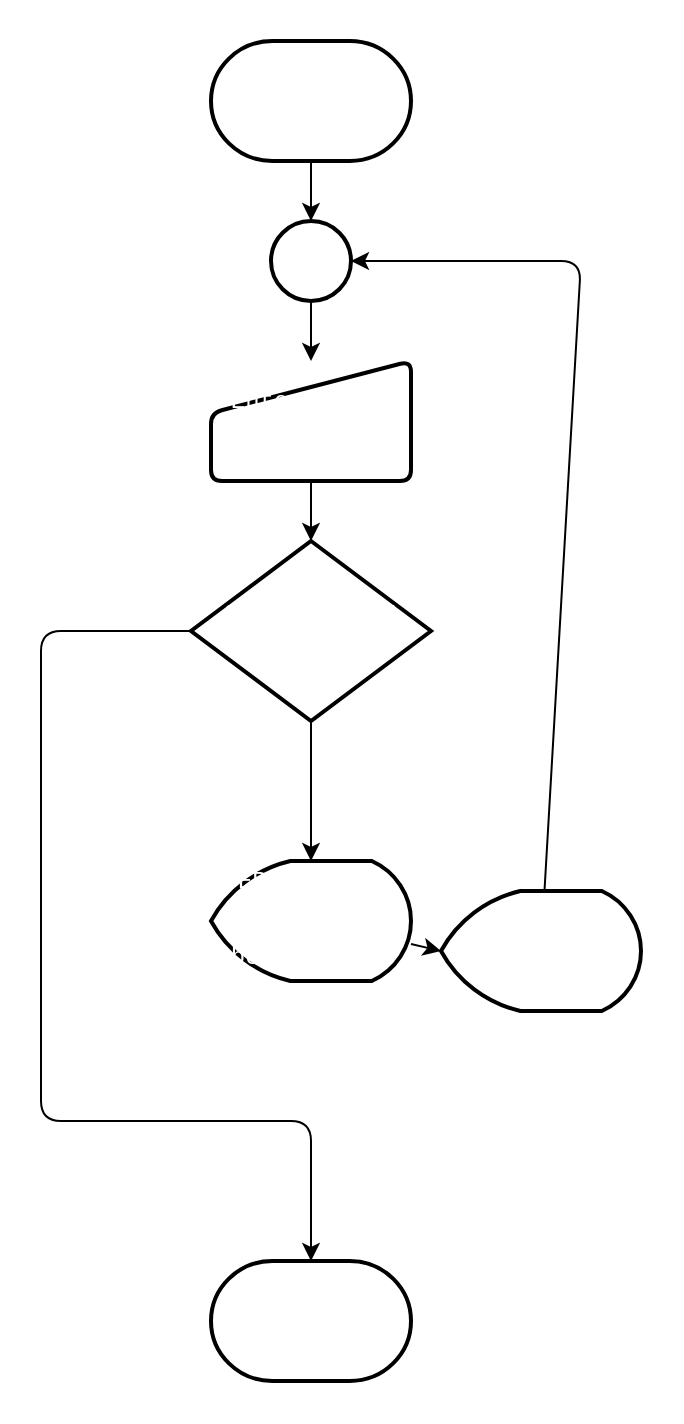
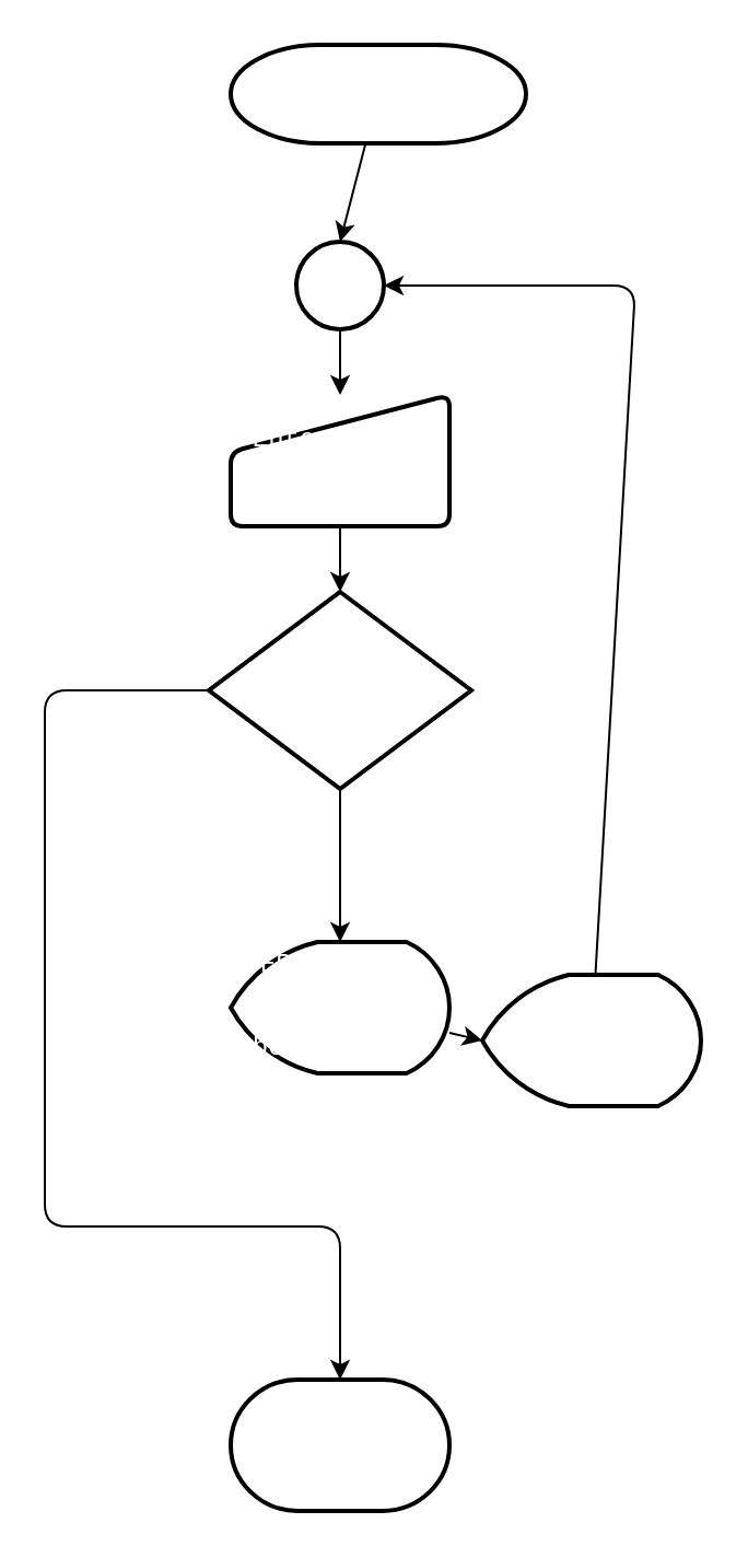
  <mxCell id="0" />
  <mxCell id="1" parent="0" />
  <mxCell id="2" style="edgeStyle=none;html=1;entryX=0.5;entryY=0;entryDx=0;entryDy=0;entryPerimeter=0;fontSize=12;fontColor=#FFFFFF;labelBackgroundColor=none;" edge="1" parent="1" source="3" target="14"><mxGeometry relative="1" as="geometry" /></mxCell>
- <mxCell id="3" value="start" style="strokeWidth=2;html=1;shape=mxgraph.flowchart.terminator;whiteSpace=wrap;fontSize=12;fontColor=#FFFFFF;labelBackgroundColor=none;" vertex="1" parent="1"><mxGeometry x="105" y="20" width="100" height="60" as="geometry" /></mxCell>
+ <mxCell id="3" value="start" style="strokeWidth=2;html=1;shape=mxgraph.flowchart.terminator;whiteSpace=wrap;fontSize=12;fontColor=#FFFFFF;labelBackgroundColor=none;" vertex="1" parent="1"><mxGeometry x="105" y="20" width="135" height="45" as="geometry" /></mxCell>
  <mxCell id="4" style="edgeStyle=none;html=1;entryX=0.5;entryY=0;entryDx=0;entryDy=0;entryPerimeter=0;fontSize=12;fontColor=#FFFFFF;labelBackgroundColor=none;" edge="1" parent="1" source="5" target="8"><mxGeometry relative="1" as="geometry" /></mxCell>
  <mxCell id="5" value="&lt;div style=&quot;font-family: consolas, &amp;quot;courier new&amp;quot;, monospace; font-size: 12px; line-height: 19px;&quot;&gt;&lt;span style=&quot;font-size: 12px;&quot;&gt;'Enter a test score: 'score&lt;/span&gt;&lt;/div&gt;" style="html=1;strokeWidth=2;shape=manualInput;whiteSpace=wrap;rounded=1;size=26;arcSize=11;fontSize=12;fontColor=#FFFFFF;labelBackgroundColor=none;" vertex="1" parent="1"><mxGeometry x="105" y="180" width="100" height="60" as="geometry" /></mxCell>
  <mxCell id="6" style="edgeStyle=none;html=1;entryX=0.5;entryY=0;entryDx=0;entryDy=0;entryPerimeter=0;fontSize=12;fontColor=#FFFFFF;labelBackgroundColor=none;" edge="1" parent="1" source="8" target="10"><mxGeometry relative="1" as="geometry" /></mxCell>
  <mxCell id="7" style="edgeStyle=none;html=1;entryX=0.5;entryY=0;entryDx=0;entryDy=0;entryPerimeter=0;fontSize=12;fontColor=#FFFFFF;labelBackgroundColor=none;" edge="1" parent="1" source="8" target="15"><mxGeometry relative="1" as="geometry"><Array as="points"><mxPoint x="20" y="315" /><mxPoint x="20" y="560" /><mxPoint x="155" y="560" /></Array></mxGeometry></mxCell>
  <mxCell id="8" value="&lt;div style=&quot;font-family: consolas, &amp;quot;courier new&amp;quot;, monospace; font-size: 12px; line-height: 19px;&quot;&gt;&lt;span style=&quot;font-size: 12px;&quot;&gt;score&lt;/span&gt; &amp;lt; &lt;span style=&quot;font-size: 12px;&quot;&gt;0&lt;/span&gt; &lt;span style=&quot;font-size: 12px;&quot;&gt;or&lt;/span&gt; &lt;span style=&quot;font-size: 12px;&quot;&gt;score&lt;/span&gt; &amp;gt; &lt;span style=&quot;font-size: 12px;&quot;&gt;100&lt;/span&gt;&lt;/div&gt;" style="strokeWidth=2;html=1;shape=mxgraph.flowchart.decision;whiteSpace=wrap;fontSize=12;fontColor=#FFFFFF;labelBackgroundColor=none;" vertex="1" parent="1"><mxGeometry x="95" y="270" width="120" height="90" as="geometry" /></mxCell>
  <mxCell id="9" style="edgeStyle=none;html=1;entryX=0;entryY=0.5;entryDx=0;entryDy=0;entryPerimeter=0;fontSize=12;fontColor=#FFFFFF;labelBackgroundColor=none;" edge="1" parent="1" source="10" target="12"><mxGeometry relative="1" as="geometry" /></mxCell>
  <mxCell id="10" value="&lt;div style=&quot;font-family: consolas, &amp;quot;courier new&amp;quot;, monospace; font-size: 12px; line-height: 19px;&quot;&gt;&lt;span style=&quot;font-size: 12px;&quot;&gt;ERROR: The score connot be negative&lt;/span&gt;&lt;/div&gt;" style="strokeWidth=2;html=1;shape=mxgraph.flowchart.display;whiteSpace=wrap;fontSize=12;fontColor=#FFFFFF;labelBackgroundColor=none;" vertex="1" parent="1"><mxGeometry x="105" y="430" width="100" height="60" as="geometry" /></mxCell>
  <mxCell id="11" style="edgeStyle=none;html=1;entryX=1;entryY=0.5;entryDx=0;entryDy=0;entryPerimeter=0;fontSize=12;fontColor=#FFFFFF;labelBackgroundColor=none;" edge="1" parent="1" source="12" target="14"><mxGeometry relative="1" as="geometry"><Array as="points"><mxPoint x="290" y="130" /></Array></mxGeometry></mxCell>
  <mxCell id="12" value="&lt;div style=&quot;font-family: consolas, &amp;quot;courier new&amp;quot;, monospace; font-size: 12px; line-height: 19px;&quot;&gt;&lt;span style=&quot;font-size: 12px;&quot;&gt;or greater than 100.&lt;/span&gt;&lt;/div&gt;" style="strokeWidth=2;html=1;shape=mxgraph.flowchart.display;whiteSpace=wrap;fontSize=12;fontColor=#FFFFFF;labelBackgroundColor=none;" vertex="1" parent="1"><mxGeometry x="220" y="445" width="100" height="60" as="geometry" /></mxCell>
  <mxCell id="13" style="edgeStyle=none;html=1;entryX=0.5;entryY=0;entryDx=0;entryDy=0;fontSize=12;fontColor=#FFFFFF;labelBackgroundColor=none;" edge="1" parent="1" source="14" target="5"><mxGeometry relative="1" as="geometry" /></mxCell>
  <mxCell id="14" value="" style="strokeWidth=2;html=1;shape=mxgraph.flowchart.start_2;whiteSpace=wrap;fontSize=12;fontColor=#FFFFFF;labelBackgroundColor=none;" vertex="1" parent="1"><mxGeometry x="135" y="110" width="40" height="40" as="geometry" /></mxCell>
  <mxCell id="15" value="greater" style="strokeWidth=2;html=1;shape=mxgraph.flowchart.terminator;whiteSpace=wrap;fontSize=12;fontColor=#FFFFFF;labelBackgroundColor=none;" vertex="1" parent="1"><mxGeometry x="105" y="630" width="100" height="60" as="geometry" /></mxCell>
  <mxCell id="16" value="False" style="text;html=1;align=center;verticalAlign=middle;resizable=0;points=[];autosize=1;strokeColor=none;fillColor=none;fontSize=12;fontColor=#FFFFFF;" vertex="1" parent="1"><mxGeometry x="150" y="365" width="40" height="20" as="geometry" /></mxCell>
  <mxCell id="17" value="True" style="text;html=1;align=center;verticalAlign=middle;resizable=0;points=[];autosize=1;strokeColor=none;fillColor=none;fontSize=12;fontColor=#FFFFFF;" vertex="1" parent="1"><mxGeometry x="50" y="295" width="40" height="20" as="geometry" /></mxCell>
